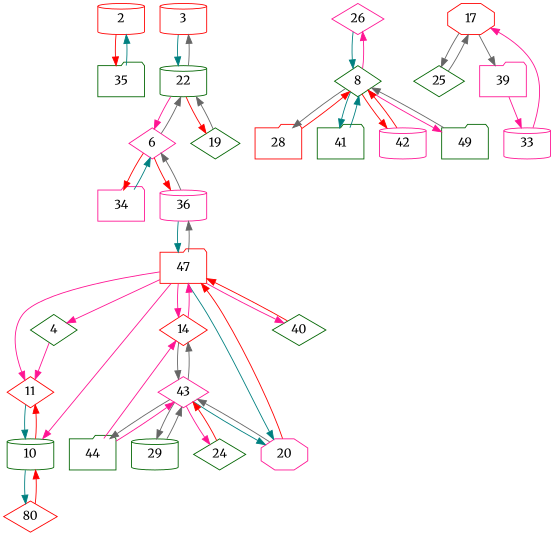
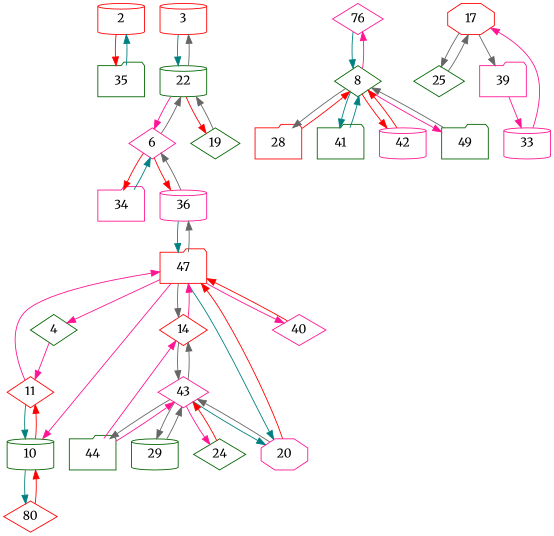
  digraph {
    fontname=Merriweather
    node [color=darkgreen fontname=Merriweather shape=diamond]
    edge [color=gray40 fontname=Merriweather]
    2 [color=red shape=cylinder]
    35 [shape=folder]
    3 [color=red shape=cylinder]
    22 [shape=cylinder]
    6 [color=deeppink]
    19
    34 [color=deeppink shape=folder]
    36 [color=deeppink shape=cylinder]
    11 [color=red]
    4
    10 [shape=cylinder]
    47 [color=red shape=folder]
    n13 [color=red label=80]
    14 [color=red]
    20 [color=deeppink shape=octagon]
-   40
-   26 [color=deeppink]
+   40 [color=deeppink]
+   26 [color=deeppink label=76]
    8
    28 [color=red shape=folder]
    41 [shape=folder]
    42 [color=deeppink shape=cylinder]
    49 [shape=folder]
    43 [color=deeppink]
    24
    29 [shape=cylinder]
    44 [shape=folder]
    17 [color=red shape=octagon]
    25
    39 [color=deeppink shape=folder]
    33 [color=deeppink shape=cylinder]
    2 -> 35 [color=red]
    35 -> 2 [color=teal]
    3 -> 22 [color=teal]
    22 -> 3
    22 -> 6 [color=deeppink]
    22 -> 19 [color=red]
    6 -> 22
    6 -> 34 [color=red]
    6 -> 36 [color=red]
    19 -> 22
    34 -> 6 [color=teal]
    36 -> 6
    36 -> 47 [color=teal]
    11 -> 10 [color=teal]
-   47 -> 11 [color=deeppink]
+   11 -> 47 [color=deeppink]
    4 -> 11 [color=deeppink]
    10 -> 11 [color=red]
    10 -> n13 [color=teal]
    47 -> 36
    47 -> 4 [color=deeppink]
    47 -> 10 [color=deeppink]
-   47 -> 14 [color=deeppink]
+   47 -> 14
    47 -> 20 [color=teal]
    47 -> 40 [color=deeppink]
    n13 -> 10 [color=red]
    14 -> 47 [color=deeppink]
    14 -> 43
    20 -> 47 [color=red]
    20 -> 43
    40 -> 47 [color=red]
    26 -> 8 [color=teal]
    8 -> 26 [color=deeppink]
    8 -> 28
    8 -> 41 [color=teal]
    8 -> 42 [color=red]
    8 -> 49 [color=deeppink]
    28 -> 8 [color=red]
    41 -> 8 [color=teal]
    42 -> 8 [color=red]
    49 -> 8
    43 -> 14
    43 -> 20 [color=teal]
    43 -> 24 [color=deeppink]
    43 -> 29
    43 -> 44
    24 -> 43 [color=red]
    29 -> 43
    44 -> 14 [color=deeppink]
    44 -> 43 [color=deeppink]
    17 -> 25
    17 -> 39
    25 -> 17
    39 -> 33 [color=deeppink]
    33 -> 17 [color=deeppink]
  }
